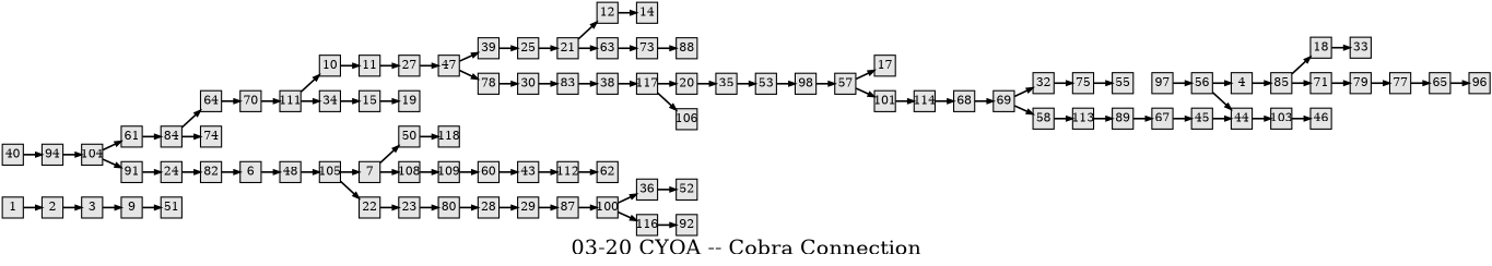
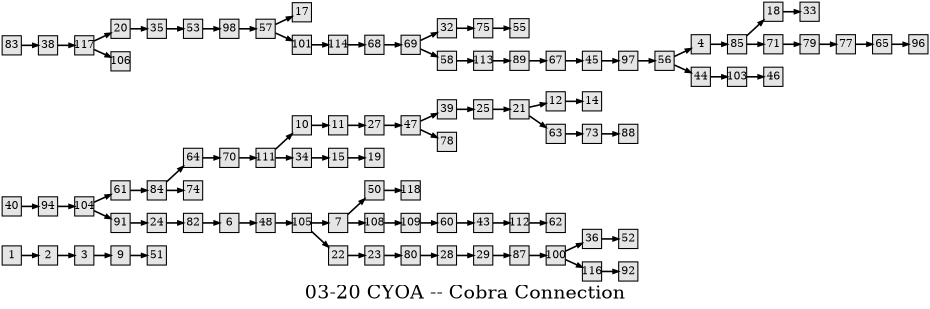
  digraph {
    fontsize=36
    label="03-20 CYOA -- Cobra Connection"
    nodesep=0.35
    ordering=out
    rankdir=LR
    ranksep=0.45
    node [fillcolor=grey90 fixedsize=true fontsize=20 labelfloat=true margin="0,0" penwidth=2 regular=true shape=rect style=filled]
    edge [fontsize=12 labelfloat=true penwidth=3]
    1
    2
    3
    9
    51
    40
    94
    4
    85
    18
    71
    33
    79
    6
    48
    105
    7
    22
    50
    108
    118
    109
    60
    104
    10
    11
    27
    47
    39
    78
    12
    14
    15
    19
    20
    35
    53
    98
    23
    80
    28
    29
    n43 [label=21]
    25
    63
    73
-   30
    87
    100
    36
    116
    83
    38
    117
    32
    75
    55
    34
    57
    52
    106
    61
    91
    88
    43
    112
    62
    44
    103
    46
    45
    97
    56
    17
    101
    114
    68
    58
    113
    89
    67
    84
    64
    74
    70
    111
    65
    96
    69
    77
    82
    92
    24
    1 -> 2
    2 -> 3
    3 -> 9
    9 -> 51
    40 -> 94
    94 -> 104
    4 -> 85
    85 -> 18
    85 -> 71
    18 -> 33
    71 -> 79
    79 -> 77
    6 -> 48
    48 -> 105
    105 -> 7
    105 -> 22
    7 -> 50
    7 -> 108
    22 -> 23
    50 -> 118
    108 -> 109
    109 -> 60
    60 -> 43
    104 -> 61
    104 -> 91
    10 -> 11
    11 -> 27
    27 -> 47
    47 -> 39
    47 -> 78
    39 -> 25
-   78 -> 30
    12 -> 14
    15 -> 19
    20 -> 35
    35 -> 53
    53 -> 98
    98 -> 57
    23 -> 80
    80 -> 28
    28 -> 29
    29 -> 87
    n43 -> 12
    n43 -> 63
    25 -> n43
    63 -> 73
    73 -> 88
-   30 -> 83
    87 -> 100
    100 -> 36
    100 -> 116
    36 -> 52
    116 -> 92
    83 -> 38
    38 -> 117
    117 -> 20
    117 -> 106
    32 -> 75
    75 -> 55
    34 -> 15
    57 -> 17
    57 -> 101
    61 -> 84
    91 -> 24
    43 -> 112
    112 -> 62
    44 -> 103
    103 -> 46
-   45 -> 44
+   45 -> 97
    97 -> 56
    56 -> 4
    56 -> 44
    101 -> 114
    114 -> 68
    68 -> 69
    58 -> 113
    113 -> 89
    89 -> 67
    67 -> 45
    84 -> 64
    84 -> 74
    64 -> 70
    70 -> 111
    111 -> 10
    111 -> 34
    65 -> 96
    69 -> 32
    69 -> 58
    77 -> 65
    82 -> 6
    24 -> 82
  }
